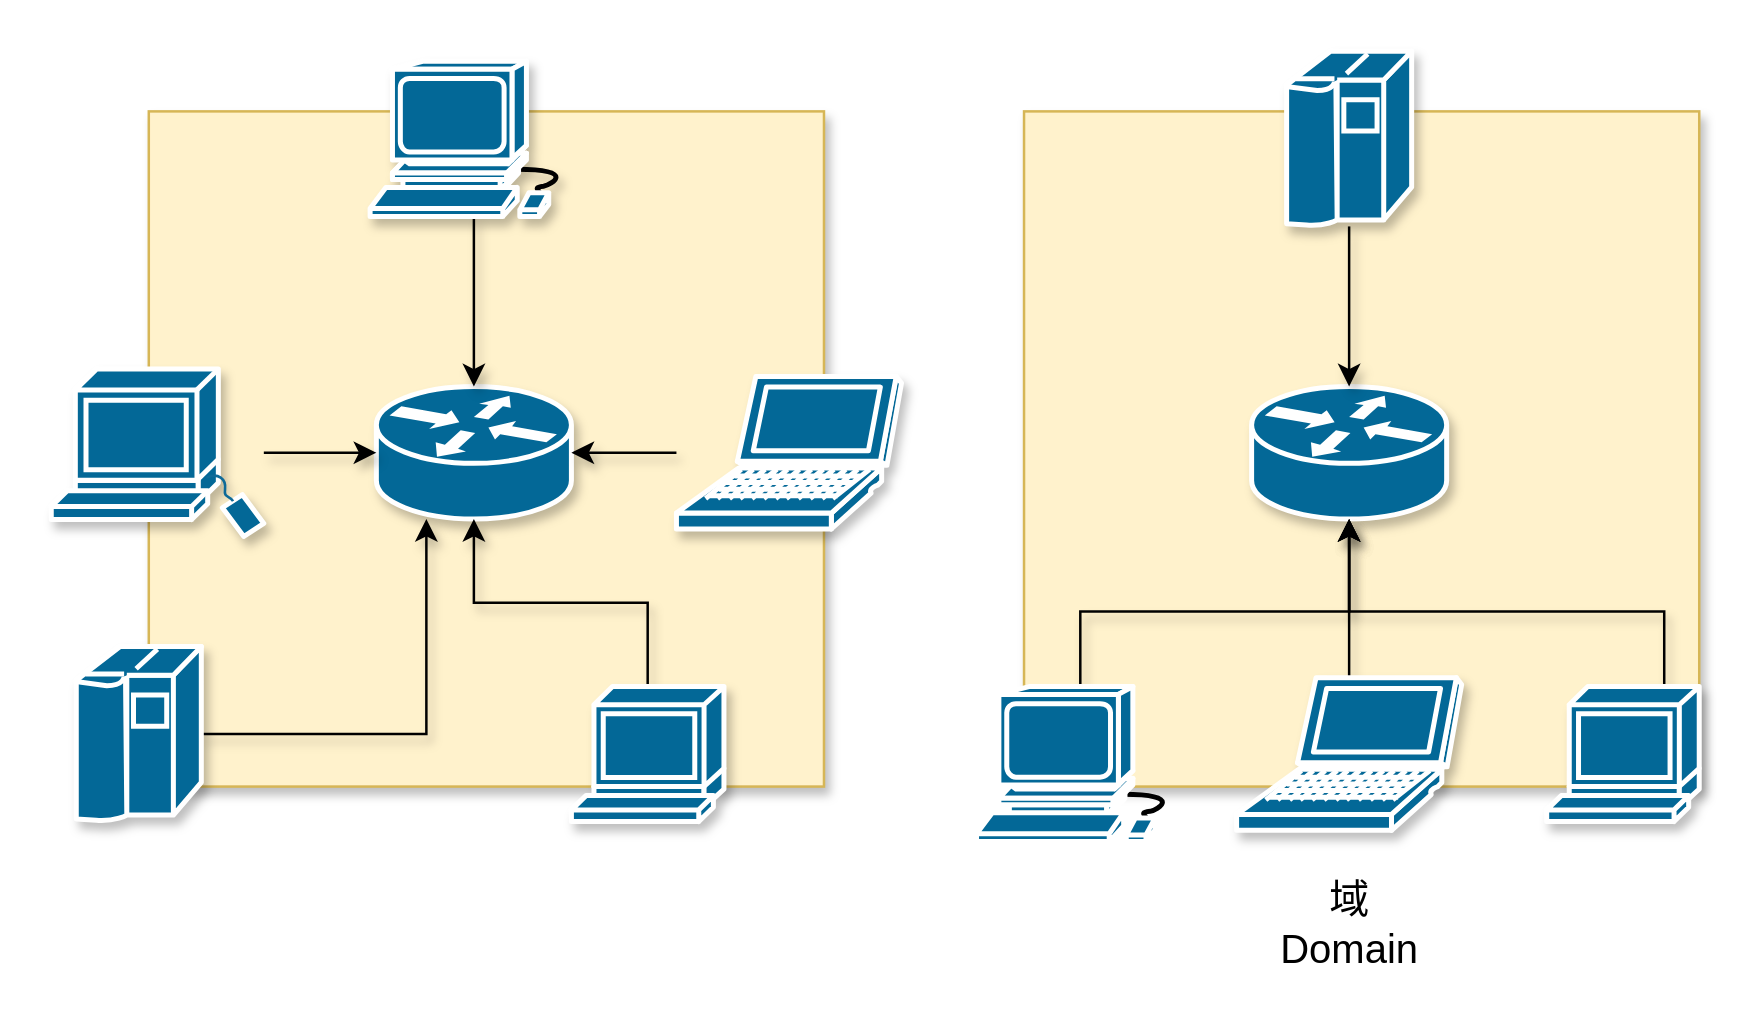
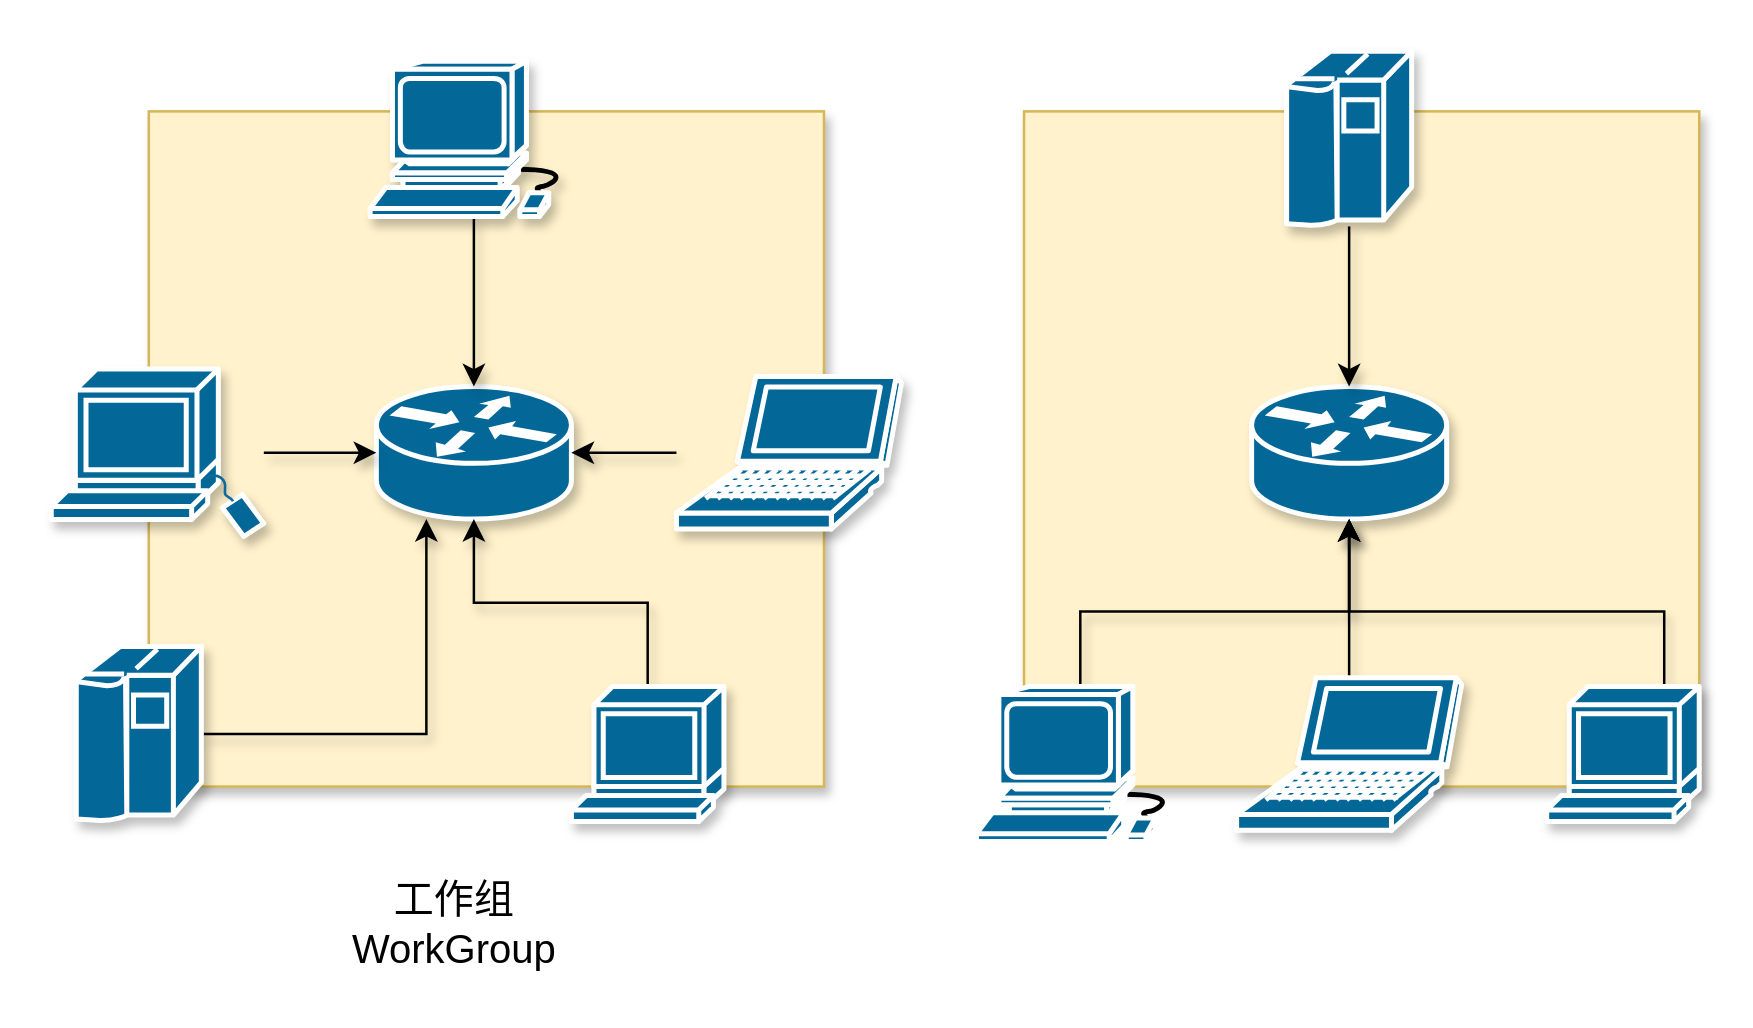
  <mxCell id="0" />
  <mxCell id="1" parent="0" />
  <mxCell id="2" value="" style="whiteSpace=wrap;html=1;aspect=fixed;fillColor=#fff2cc;strokeColor=#d6b656;shadow=1;" parent="1" vertex="1"><mxGeometry x="59" y="44" width="270" height="270" as="geometry" /></mxCell>
  <mxCell id="3" value="" style="shape=mxgraph.cisco.routers.router;html=1;pointerEvents=1;dashed=0;fillColor=#036897;strokeColor=#ffffff;strokeWidth=2;verticalLabelPosition=bottom;verticalAlign=top;align=center;outlineConnect=0;shadow=1;" parent="1" vertex="1"><mxGeometry x="150" y="154" width="78" height="53" as="geometry" /></mxCell>
  <mxCell id="4" style="edgeStyle=orthogonalEdgeStyle;rounded=0;orthogonalLoop=1;jettySize=auto;html=1;shadow=1;" parent="1" source="5" target="3" edge="1"><mxGeometry relative="1" as="geometry" /></mxCell>
  <mxCell id="5" value="" style="shape=mxgraph.cisco.computers_and_peripherals.laptop;html=1;pointerEvents=1;dashed=0;fillColor=#036897;strokeColor=#ffffff;strokeWidth=2;verticalLabelPosition=bottom;verticalAlign=top;align=center;outlineConnect=0;shadow=1;" parent="1" vertex="1"><mxGeometry x="270" y="150" width="90" height="61" as="geometry" /></mxCell>
  <mxCell id="6" style="edgeStyle=orthogonalEdgeStyle;rounded=0;orthogonalLoop=1;jettySize=auto;html=1;shadow=1;" parent="1" source="7" target="3" edge="1"><mxGeometry relative="1" as="geometry" /></mxCell>
  <mxCell id="7" value="" style="shape=mxgraph.cisco.computers_and_peripherals.terminal;html=1;pointerEvents=1;dashed=0;fillColor=#036897;strokeColor=#ffffff;strokeWidth=2;verticalLabelPosition=bottom;verticalAlign=top;align=center;outlineConnect=0;shadow=1;" parent="1" vertex="1"><mxGeometry x="228" y="274" width="61" height="54" as="geometry" /></mxCell>
  <mxCell id="8" style="edgeStyle=orthogonalEdgeStyle;rounded=0;orthogonalLoop=1;jettySize=auto;html=1;shadow=1;" parent="1" source="9" target="3" edge="1"><mxGeometry relative="1" as="geometry" /></mxCell>
  <mxCell id="9" value="" style="shape=mxgraph.cisco.computers_and_peripherals.sun_workstation;html=1;pointerEvents=1;dashed=0;fillColor=#036897;strokeColor=#ffffff;strokeWidth=2;verticalLabelPosition=bottom;verticalAlign=top;align=center;outlineConnect=0;shadow=1;" parent="1" vertex="1"><mxGeometry x="20" y="147" width="85" height="67" as="geometry" /></mxCell>
  <mxCell id="10" style="edgeStyle=orthogonalEdgeStyle;rounded=0;orthogonalLoop=1;jettySize=auto;html=1;shadow=1;" parent="1" source="11" target="3" edge="1"><mxGeometry relative="1" as="geometry" /></mxCell>
  <mxCell id="11" value="" style="shape=mxgraph.cisco.computers_and_peripherals.workstation;html=1;pointerEvents=1;dashed=0;fillColor=#036897;strokeColor=#ffffff;strokeWidth=2;verticalLabelPosition=bottom;verticalAlign=top;align=center;outlineConnect=0;shadow=1;" parent="1" vertex="1"><mxGeometry x="147.5" y="24" width="83" height="62" as="geometry" /></mxCell>
  <mxCell id="12" style="edgeStyle=orthogonalEdgeStyle;rounded=0;orthogonalLoop=1;jettySize=auto;html=1;shadow=1;" parent="1" source="13" target="3" edge="1"><mxGeometry relative="1" as="geometry"><Array as="points"><mxPoint x="170" y="293" /></Array></mxGeometry></mxCell>
  <mxCell id="13" value="" style="shape=mxgraph.cisco.computers_and_peripherals.ibm_mainframe;html=1;pointerEvents=1;dashed=0;fillColor=#036897;strokeColor=#ffffff;strokeWidth=2;verticalLabelPosition=bottom;verticalAlign=top;align=center;outlineConnect=0;shadow=1;" parent="1" vertex="1"><mxGeometry x="30" y="258" width="50" height="70" as="geometry" /></mxCell>
+ <mxCell id="14" value="工作组&lt;br style=&quot;font-size: 16px;&quot;&gt;WorkGroup" style="text;html=1;align=center;verticalAlign=middle;resizable=0;points=[];autosize=1;fontSize=16;shadow=1;" parent="1" vertex="1"><mxGeometry x="130.5" y="349" width="100" height="40" as="geometry" /></mxCell>
  <mxCell id="15" value="" style="whiteSpace=wrap;html=1;aspect=fixed;fillColor=#fff2cc;strokeColor=#d6b656;shadow=1;" parent="1" vertex="1"><mxGeometry x="409" y="44" width="270" height="270" as="geometry" /></mxCell>
  <mxCell id="16" value="" style="shape=mxgraph.cisco.routers.router;html=1;pointerEvents=1;dashed=0;fillColor=#036897;strokeColor=#ffffff;strokeWidth=2;verticalLabelPosition=bottom;verticalAlign=top;align=center;outlineConnect=0;shadow=1;" parent="1" vertex="1"><mxGeometry x="500" y="154" width="78" height="53" as="geometry" /></mxCell>
  <mxCell id="17" style="edgeStyle=orthogonalEdgeStyle;rounded=0;orthogonalLoop=1;jettySize=auto;html=1;shadow=1;" parent="1" source="18" target="16" edge="1"><mxGeometry relative="1" as="geometry" /></mxCell>
  <mxCell id="18" value="" style="shape=mxgraph.cisco.computers_and_peripherals.laptop;html=1;pointerEvents=1;dashed=0;fillColor=#036897;strokeColor=#ffffff;strokeWidth=2;verticalLabelPosition=bottom;verticalAlign=top;align=center;outlineConnect=0;shadow=1;" parent="1" vertex="1"><mxGeometry x="494" y="270.5" width="90" height="61" as="geometry" /></mxCell>
  <mxCell id="19" style="edgeStyle=orthogonalEdgeStyle;rounded=0;orthogonalLoop=1;jettySize=auto;html=1;shadow=1;" parent="1" source="20" target="16" edge="1"><mxGeometry relative="1" as="geometry"><Array as="points"><mxPoint x="665" y="244" /><mxPoint x="539" y="244" /></Array></mxGeometry></mxCell>
  <mxCell id="20" value="" style="shape=mxgraph.cisco.computers_and_peripherals.terminal;html=1;pointerEvents=1;dashed=0;fillColor=#036897;strokeColor=#ffffff;strokeWidth=2;verticalLabelPosition=bottom;verticalAlign=top;align=center;outlineConnect=0;shadow=1;" parent="1" vertex="1"><mxGeometry x="618" y="274" width="61" height="54" as="geometry" /></mxCell>
  <mxCell id="21" style="edgeStyle=orthogonalEdgeStyle;rounded=0;orthogonalLoop=1;jettySize=auto;html=1;shadow=1;" parent="1" source="22" target="16" edge="1"><mxGeometry relative="1" as="geometry"><Array as="points"><mxPoint x="432" y="244" /><mxPoint x="539" y="244" /></Array></mxGeometry></mxCell>
  <mxCell id="22" value="" style="shape=mxgraph.cisco.computers_and_peripherals.workstation;html=1;pointerEvents=1;dashed=0;fillColor=#036897;strokeColor=#ffffff;strokeWidth=2;verticalLabelPosition=bottom;verticalAlign=top;align=center;outlineConnect=0;" parent="1" vertex="1"><mxGeometry x="390" y="274" width="83" height="62" as="geometry" /></mxCell>
  <mxCell id="23" style="edgeStyle=orthogonalEdgeStyle;rounded=0;orthogonalLoop=1;jettySize=auto;html=1;fontSize=16;shadow=1;" parent="1" source="24" target="16" edge="1"><mxGeometry relative="1" as="geometry" /></mxCell>
  <mxCell id="24" value="" style="shape=mxgraph.cisco.computers_and_peripherals.ibm_mainframe;html=1;pointerEvents=1;dashed=0;fillColor=#036897;strokeColor=#ffffff;strokeWidth=2;verticalLabelPosition=bottom;verticalAlign=top;align=center;outlineConnect=0;shadow=1;" parent="1" vertex="1"><mxGeometry x="514" y="20" width="50" height="70" as="geometry" /></mxCell>
- <mxCell id="25" value="域&lt;br style=&quot;font-size: 16px&quot;&gt;Domain" style="text;html=1;align=center;verticalAlign=middle;resizable=0;points=[];autosize=1;fontSize=16;shadow=1;" parent="1" vertex="1"><mxGeometry x="504" y="349" width="70" height="40" as="geometry" /></mxCell>
